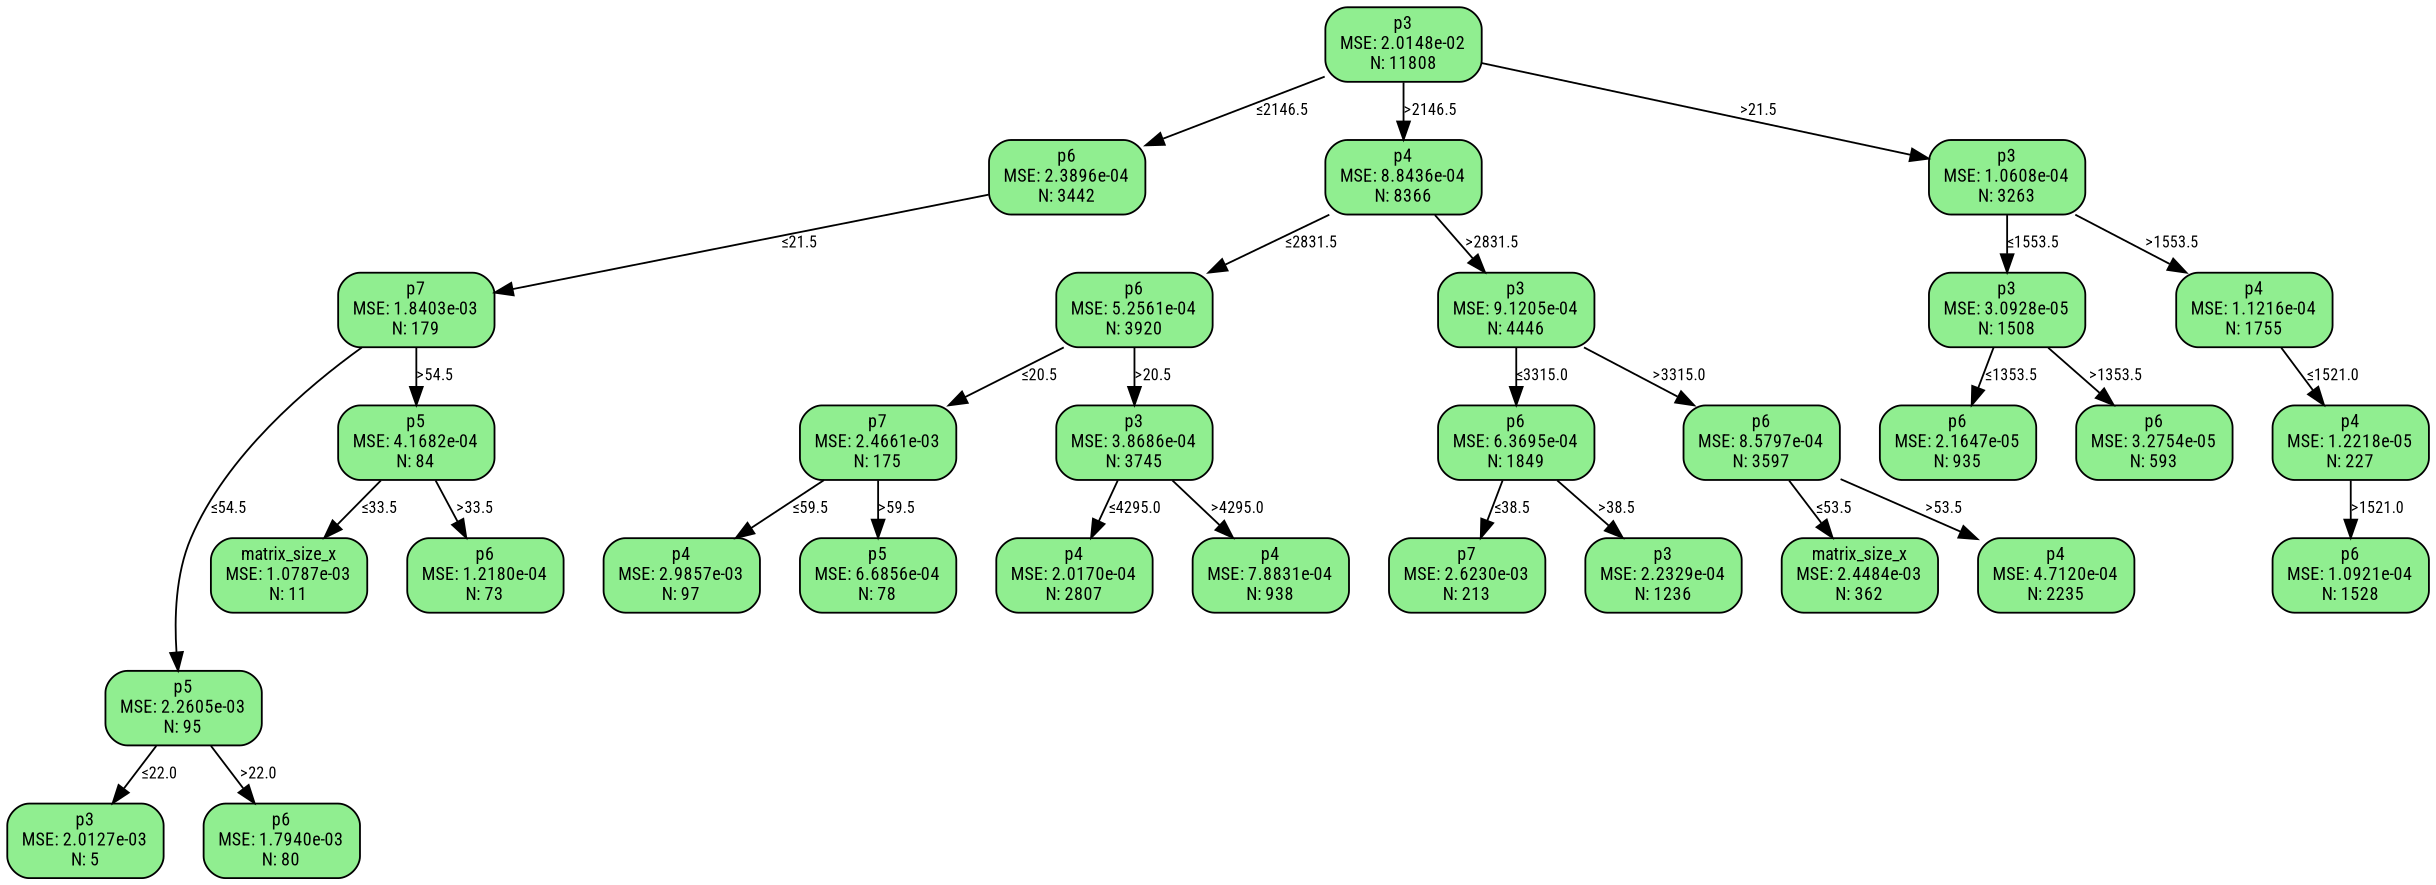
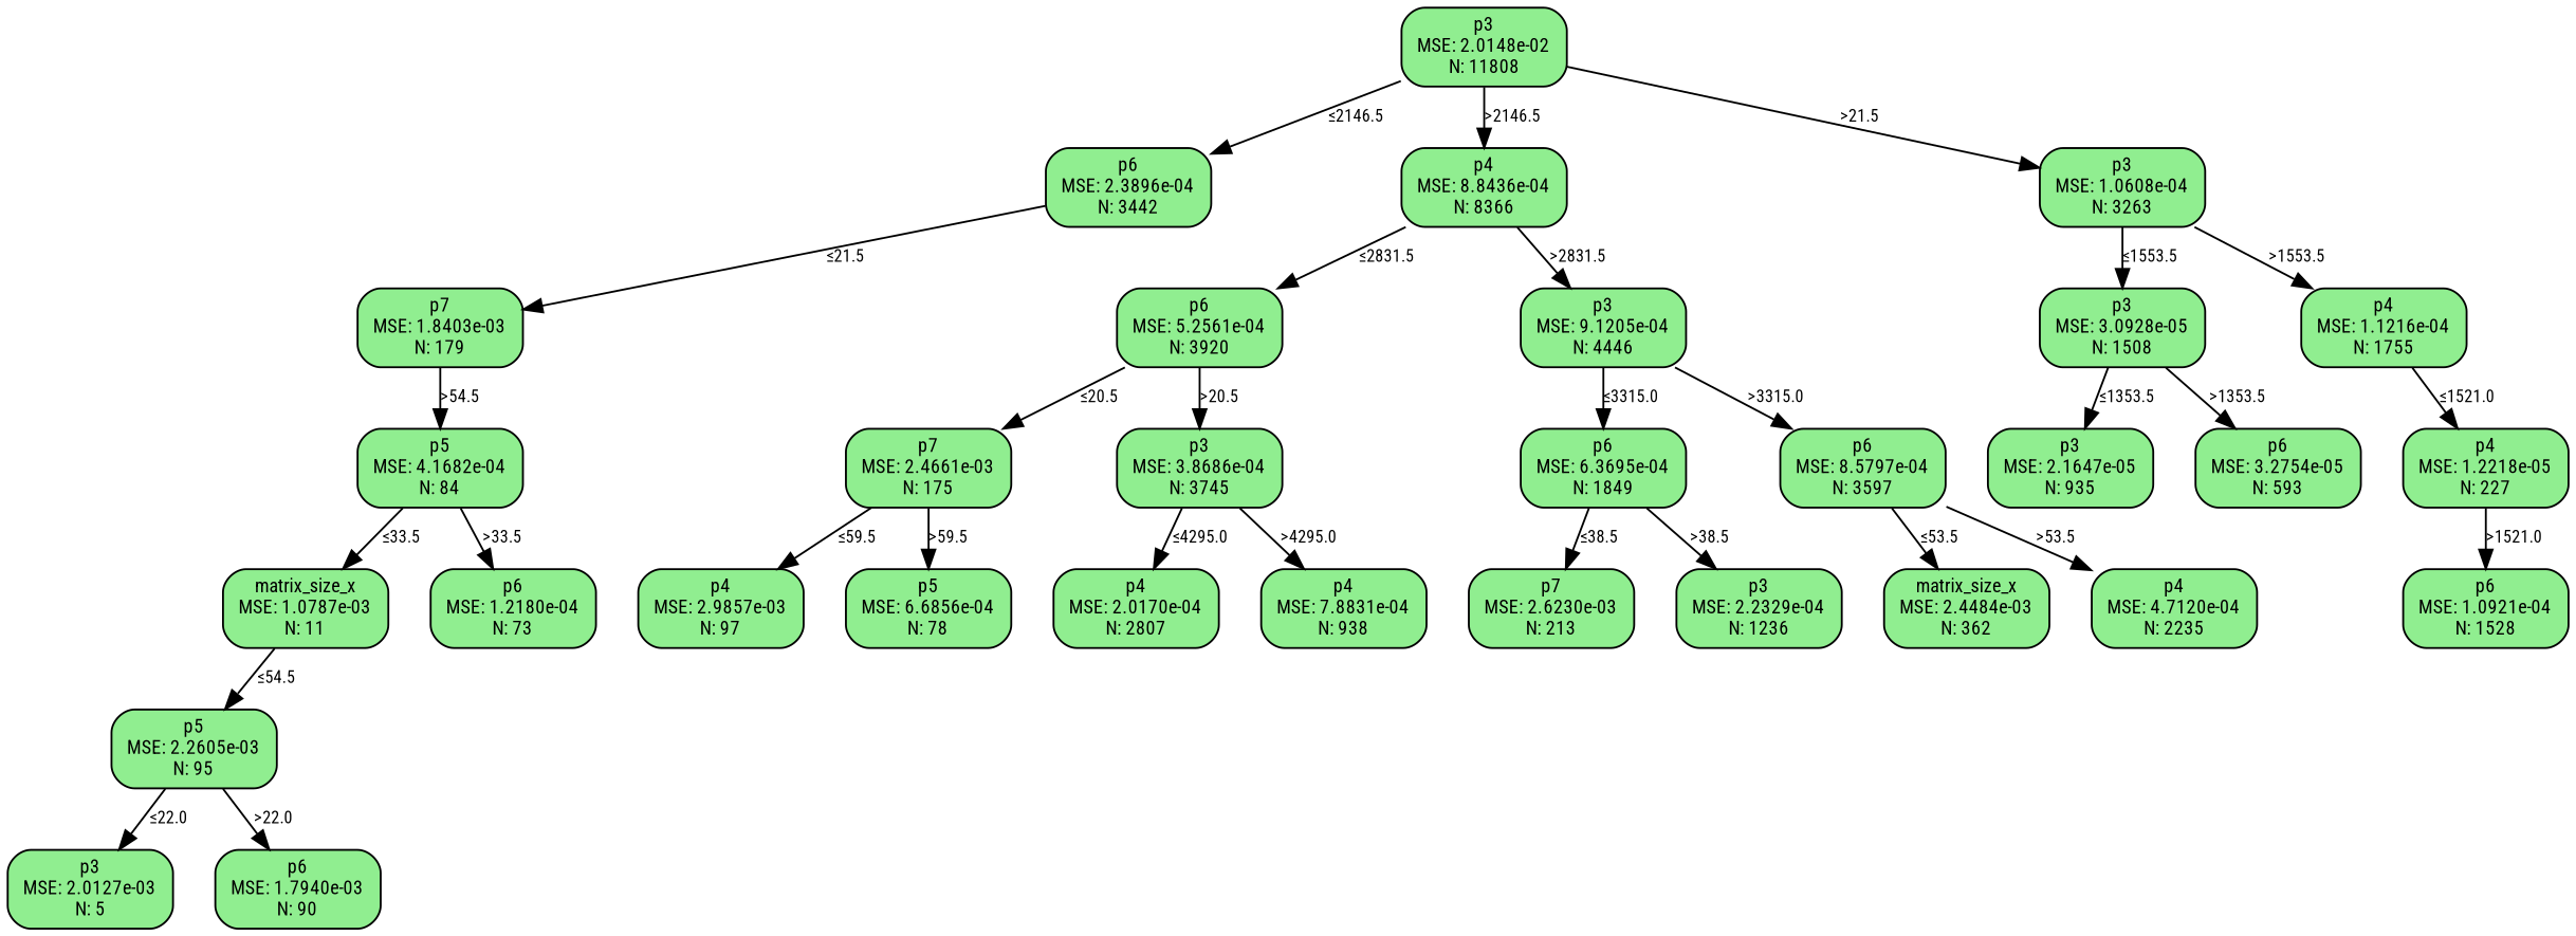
  digraph {
    fontname="Roboto Condensed"
    nodesep=0.3
    rankdir=TB
    ranksep=0.3
    node [color=black fillcolor=lightgreen fontname="Roboto Condensed" fontsize=10 shape=box style="rounded,filled"]
    edge [fontname="Roboto Condensed" fontsize=9]
    n1 [label="p3\nMSE: 2.0148e-02\nN: 11808"]
    n2 [label="p6\nMSE: 2.3896e-04\nN: 3442"]
    n3 [label="p4\nMSE: 8.8436e-04\nN: 8366"]
    n4 [label="p3\nMSE: 1.0608e-04\nN: 3263"]
    n5 [label="p7\nMSE: 1.8403e-03\nN: 179"]
    n6 [label="p6\nMSE: 5.2561e-04\nN: 3920"]
    n7 [label="p3\nMSE: 9.1205e-04\nN: 4446"]
    n8 [label="p5\nMSE: 2.2605e-03\nN: 95"]
    n9 [label="p5\nMSE: 4.1682e-04\nN: 84"]
    n10 [label="p3\nMSE: 3.0928e-05\nN: 1508"]
    n11 [label="p4\nMSE: 1.1216e-04\nN: 1755"]
    n12 [label="p3\nMSE: 2.0127e-03\nN: 5"]
-   n13 [label="p6\nMSE: 1.7940e-03\nN: 80"]
+   n13 [label="p6\nMSE: 1.7940e-03\nN: 90"]
    n14 [label="matrix_size_x\nMSE: 1.0787e-03\nN: 11"]
    n15 [label="p6\nMSE: 1.2180e-04\nN: 73"]
-   n16 [label="p6\nMSE: 2.1647e-05\nN: 935"]
+   n16 [label="p3\nMSE: 2.1647e-05\nN: 935"]
    n17 [label="p6\nMSE: 3.2754e-05\nN: 593"]
    n18 [label="p4\nMSE: 1.2218e-05\nN: 227"]
    n19 [label="p6\nMSE: 1.0921e-04\nN: 1528"]
    n20 [label="p7\nMSE: 2.4661e-03\nN: 175"]
    n21 [label="p3\nMSE: 3.8686e-04\nN: 3745"]
    n22 [label="p6\nMSE: 6.3695e-04\nN: 1849"]
    n23 [label="p6\nMSE: 8.5797e-04\nN: 3597"]
    n24 [label="p4\nMSE: 2.9857e-03\nN: 97"]
    n25 [label="p5\nMSE: 6.6856e-04\nN: 78"]
    n26 [label="p4\nMSE: 2.0170e-04\nN: 2807"]
    n27 [label="p4\nMSE: 7.8831e-04\nN: 938"]
    n28 [label="p7\nMSE: 2.6230e-03\nN: 213"]
    n29 [label="p3\nMSE: 2.2329e-04\nN: 1236"]
    n30 [label="matrix_size_x\nMSE: 2.4484e-03\nN: 362"]
    n31 [label="p4\nMSE: 4.7120e-04\nN: 2235"]
    n1 -> n2 [label="≤2146.5"]
    n1 -> n3 [label=">2146.5"]
    n1 -> n4 [label=">21.5"]
    n2 -> n5 [label="≤21.5"]
    n3 -> n6 [label="≤2831.5"]
    n3 -> n7 [label=">2831.5"]
    n4 -> n10 [label="≤1553.5"]
    n4 -> n11 [label=">1553.5"]
-   n5 -> n8 [label="≤54.5"]
+   n14 -> n8 [label="≤54.5"]
    n5 -> n9 [label=">54.5"]
    n6 -> n20 [label="≤20.5"]
    n6 -> n21 [label=">20.5"]
    n7 -> n22 [label="≤3315.0"]
    n7 -> n23 [label=">3315.0"]
    n8 -> n12 [label="≤22.0"]
    n8 -> n13 [label=">22.0"]
    n9 -> n14 [label="≤33.5"]
    n9 -> n15 [label=">33.5"]
    n10 -> n16 [label="≤1353.5"]
    n10 -> n17 [label=">1353.5"]
    n11 -> n18 [label="≤1521.0"]
    n18 -> n19 [label=">1521.0"]
    n20 -> n24 [label="≤59.5"]
    n20 -> n25 [label=">59.5"]
    n21 -> n26 [label="≤4295.0"]
    n21 -> n27 [label=">4295.0"]
    n22 -> n28 [label="≤38.5"]
    n22 -> n29 [label=">38.5"]
    n23 -> n30 [label="≤53.5"]
    n23 -> n31 [label=">53.5"]
  }
